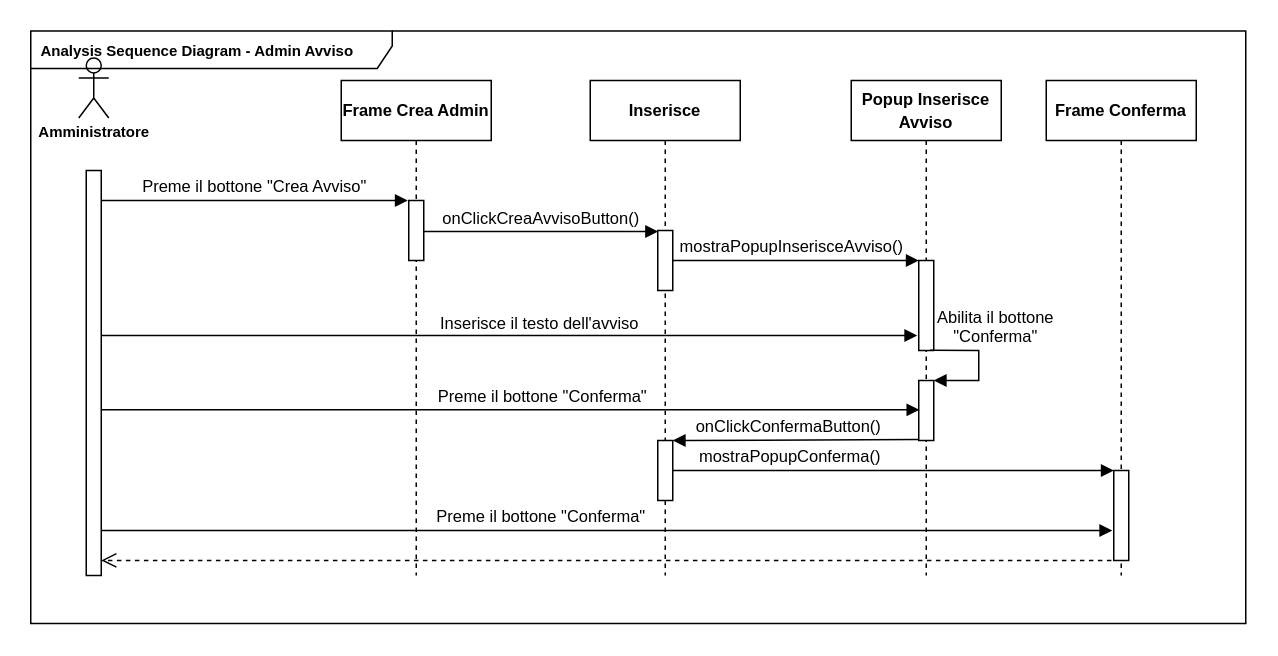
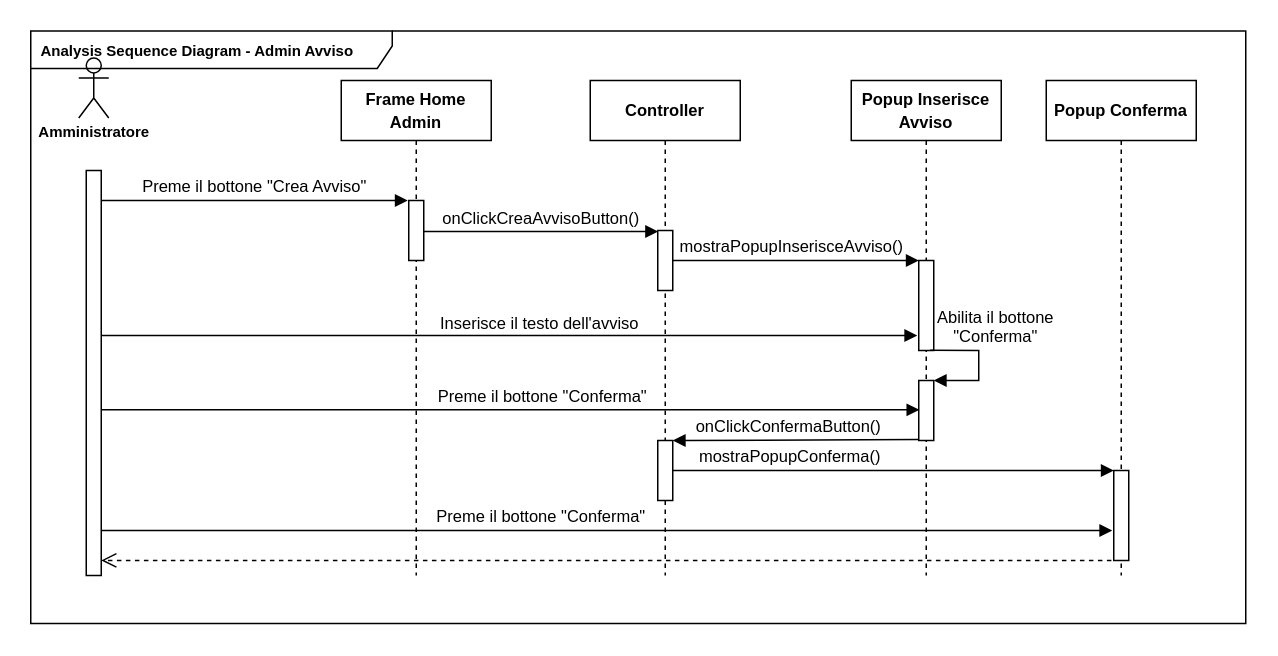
  <mxCell id="0" />
  <mxCell id="1" parent="0" />
  <mxCell id="2" value="&lt;b&gt;Analysis Sequence Diagram - Admin Avviso&lt;/b&gt;" style="shape=umlFrame;whiteSpace=wrap;html=1;width=241;height=25;boundedLbl=1;verticalAlign=middle;align=left;spacingLeft=5;fontSize=10;fillColor=none;" vertex="1" parent="1"><mxGeometry x="20" y="20" width="810" height="395" as="geometry" /></mxCell>
  <mxCell id="3" value="Preme il bottone &quot;Crea Avviso&quot;" style="html=1;verticalAlign=bottom;endArrow=block;rounded=0;entryX=-0.067;entryY=0;entryDx=0;entryDy=0;entryPerimeter=0;labelBackgroundColor=none;" edge="1" parent="1" source="24" target="12"><mxGeometry width="80" relative="1" as="geometry"><mxPoint x="49" y="133" as="sourcePoint" /><mxPoint x="193" y="133" as="targetPoint" /></mxGeometry></mxCell>
  <mxCell id="4" value="&lt;b&gt;&lt;font style=&quot;font-size: 11px;&quot;&gt;Popup Inserisce Avviso&lt;/font&gt;&lt;/b&gt;" style="shape=umlLifeline;perimeter=lifelinePerimeter;whiteSpace=wrap;html=1;container=1;collapsible=0;recursiveResize=0;outlineConnect=0;" vertex="1" parent="1"><mxGeometry x="567" y="53" width="100" height="330" as="geometry" /></mxCell>
  <mxCell id="5" value="" style="html=1;points=[];perimeter=orthogonalPerimeter;" vertex="1" parent="4"><mxGeometry x="45" y="120" width="10" height="60" as="geometry" /></mxCell>
  <mxCell id="6" value="" style="html=1;points=[];perimeter=orthogonalPerimeter;" vertex="1" parent="4"><mxGeometry x="45" y="200" width="10" height="40" as="geometry" /></mxCell>
  <mxCell id="7" value="Abilita il bottone &lt;br&gt;&quot;Conferma&quot;" style="html=1;verticalAlign=bottom;endArrow=block;rounded=0;exitX=0.759;exitY=0.997;exitDx=0;exitDy=0;exitPerimeter=0;labelBackgroundColor=none;spacingLeft=-10;" edge="1" parent="4"><mxGeometry x="-0.213" y="16" width="80" relative="1" as="geometry"><mxPoint x="52.59" y="179.82" as="sourcePoint" /><mxPoint x="55" y="200" as="targetPoint" /><Array as="points"><mxPoint x="85" y="180" /><mxPoint x="85" y="200" /></Array><mxPoint as="offset" /></mxGeometry></mxCell>
- <mxCell id="8" value="&lt;b&gt;&lt;font style=&quot;font-size: 11px;&quot;&gt;Inserisce&lt;/font&gt;&lt;/b&gt;" style="shape=umlLifeline;perimeter=lifelinePerimeter;whiteSpace=wrap;html=1;container=1;collapsible=0;recursiveResize=0;outlineConnect=0;" vertex="1" parent="1"><mxGeometry x="393" y="53" width="100" height="330" as="geometry" /></mxCell>
+ <mxCell id="8" value="&lt;b&gt;&lt;font style=&quot;font-size: 11px;&quot;&gt;Controller&lt;/font&gt;&lt;/b&gt;" style="shape=umlLifeline;perimeter=lifelinePerimeter;whiteSpace=wrap;html=1;container=1;collapsible=0;recursiveResize=0;outlineConnect=0;" vertex="1" parent="1"><mxGeometry x="393" y="53" width="100" height="330" as="geometry" /></mxCell>
  <mxCell id="9" value="" style="html=1;points=[];perimeter=orthogonalPerimeter;" vertex="1" parent="8"><mxGeometry x="45" y="100" width="10" height="40" as="geometry" /></mxCell>
  <mxCell id="10" value="" style="html=1;points=[];perimeter=orthogonalPerimeter;" vertex="1" parent="8"><mxGeometry x="45" y="240" width="10" height="40" as="geometry" /></mxCell>
- <mxCell id="11" value="&lt;font style=&quot;font-size: 11px;&quot;&gt;Frame Crea Admin&lt;/font&gt;" style="shape=umlLifeline;perimeter=lifelinePerimeter;whiteSpace=wrap;html=1;container=1;collapsible=0;recursiveResize=0;outlineConnect=0;fontStyle=1" vertex="1" parent="1"><mxGeometry x="227" y="53" width="100" height="330" as="geometry" /></mxCell>
+ <mxCell id="11" value="&lt;font style=&quot;font-size: 11px;&quot;&gt;Frame Home Admin&lt;/font&gt;" style="shape=umlLifeline;perimeter=lifelinePerimeter;whiteSpace=wrap;html=1;container=1;collapsible=0;recursiveResize=0;outlineConnect=0;fontStyle=1" vertex="1" parent="1"><mxGeometry x="227" y="53" width="100" height="330" as="geometry" /></mxCell>
  <mxCell id="12" value="" style="html=1;points=[];perimeter=orthogonalPerimeter;" vertex="1" parent="11"><mxGeometry x="45" y="80" width="10" height="40" as="geometry" /></mxCell>
  <mxCell id="13" value="onClickCreaAvvisoButton()" style="html=1;verticalAlign=bottom;endArrow=block;rounded=0;entryX=0.024;entryY=0.016;entryDx=0;entryDy=0;entryPerimeter=0;labelBackgroundColor=none;" edge="1" parent="1" source="12" target="9"><mxGeometry x="-0.002" width="80" relative="1" as="geometry"><mxPoint x="298" y="154" as="sourcePoint" /><mxPoint x="413" y="153" as="targetPoint" /><mxPoint as="offset" /></mxGeometry></mxCell>
  <mxCell id="14" value="mostraPopupInserisceAvviso()" style="html=1;verticalAlign=bottom;endArrow=block;rounded=0;labelBackgroundColor=none;spacing=3;spacingLeft=-9;" edge="1" parent="1" target="5"><mxGeometry x="0.018" y="-1" width="80" relative="1" as="geometry"><mxPoint x="448" y="173" as="sourcePoint" /><mxPoint x="611" y="173" as="targetPoint" /><mxPoint as="offset" /></mxGeometry></mxCell>
  <mxCell id="15" value="Inserisce il testo dell'avviso" style="html=1;verticalAlign=bottom;endArrow=block;rounded=0;spacingLeft=-6;labelBackgroundColor=none;" edge="1" parent="1" source="24"><mxGeometry x="0.083" y="-1" width="80" relative="1" as="geometry"><mxPoint x="94" y="218" as="sourcePoint" /><mxPoint x="611" y="223" as="targetPoint" /><mxPoint as="offset" /></mxGeometry></mxCell>
  <mxCell id="16" value="Preme il bottone &quot;Conferma&quot;" style="html=1;verticalAlign=bottom;endArrow=block;rounded=0;entryX=0.043;entryY=0.489;entryDx=0;entryDy=0;entryPerimeter=0;labelBackgroundColor=none;" edge="1" parent="1" source="24" target="6"><mxGeometry x="0.078" width="80" relative="1" as="geometry"><mxPoint x="94" y="273" as="sourcePoint" /><mxPoint x="601" y="273" as="targetPoint" /><mxPoint as="offset" /></mxGeometry></mxCell>
  <mxCell id="17" value="onClickConfermaButton()" style="html=1;verticalAlign=bottom;endArrow=block;rounded=0;exitX=-0.014;exitY=0.985;exitDx=0;exitDy=0;exitPerimeter=0;labelBackgroundColor=none;spacingLeft=9;" edge="1" parent="1" source="6"><mxGeometry x="0.109" width="80" relative="1" as="geometry"><mxPoint x="503" y="293" as="sourcePoint" /><mxPoint x="448" y="293" as="targetPoint" /><mxPoint as="offset" /></mxGeometry></mxCell>
- <mxCell id="18" value="&lt;b&gt;&lt;font style=&quot;font-size: 11px;&quot;&gt;Frame Conferma&lt;/font&gt;&lt;/b&gt;" style="shape=umlLifeline;perimeter=lifelinePerimeter;whiteSpace=wrap;html=1;container=1;collapsible=0;recursiveResize=0;outlineConnect=0;" vertex="1" parent="1"><mxGeometry x="697" y="53" width="100" height="330" as="geometry" /></mxCell>
+ <mxCell id="18" value="&lt;b&gt;&lt;font style=&quot;font-size: 11px;&quot;&gt;Popup Conferma&lt;/font&gt;&lt;/b&gt;" style="shape=umlLifeline;perimeter=lifelinePerimeter;whiteSpace=wrap;html=1;container=1;collapsible=0;recursiveResize=0;outlineConnect=0;" vertex="1" parent="1"><mxGeometry x="697" y="53" width="100" height="330" as="geometry" /></mxCell>
  <mxCell id="19" value="" style="html=1;points=[];perimeter=orthogonalPerimeter;" vertex="1" parent="18"><mxGeometry x="45" y="260" width="10" height="60" as="geometry" /></mxCell>
  <mxCell id="20" value="mostraPopupConferma()" style="html=1;verticalAlign=bottom;endArrow=block;rounded=0;labelBackgroundColor=none;" edge="1" parent="1" target="19" source="10"><mxGeometry x="-0.47" width="80" relative="1" as="geometry"><mxPoint x="461" y="313" as="sourcePoint" /><mxPoint x="731" y="313" as="targetPoint" /><mxPoint as="offset" /></mxGeometry></mxCell>
  <mxCell id="21" value="Preme il bottone &quot;Conferma&quot;" style="html=1;verticalAlign=bottom;endArrow=block;rounded=0;labelBackgroundColor=none;" edge="1" parent="1" source="24"><mxGeometry x="-0.13" width="80" relative="1" as="geometry"><mxPoint x="94" y="353" as="sourcePoint" /><mxPoint x="741" y="353" as="targetPoint" /><mxPoint as="offset" /></mxGeometry></mxCell>
  <mxCell id="22" value="" style="html=1;verticalAlign=bottom;endArrow=open;dashed=1;endSize=8;rounded=0;exitX=-0.155;exitY=0.999;exitDx=0;exitDy=0;exitPerimeter=0;" edge="1" parent="1" source="19" target="24"><mxGeometry relative="1" as="geometry"><mxPoint x="738" y="373" as="sourcePoint" /><mxPoint x="94" y="373" as="targetPoint" /></mxGeometry></mxCell>
  <mxCell id="23" value="&lt;font style=&quot;font-size: 10px;&quot;&gt;&lt;b&gt;Amministratore&lt;/b&gt;&lt;/font&gt;" style="shape=umlActor;verticalLabelPosition=bottom;verticalAlign=top;html=1;fillColor=none;spacing=-3;" vertex="1" parent="1"><mxGeometry x="52" y="38" width="20" height="40" as="geometry" /></mxCell>
  <mxCell id="24" value="" style="html=1;points=[];perimeter=orthogonalPerimeter;fontSize=10;fillColor=none;" vertex="1" parent="1"><mxGeometry x="57" y="113" width="10" height="270" as="geometry" /></mxCell>
